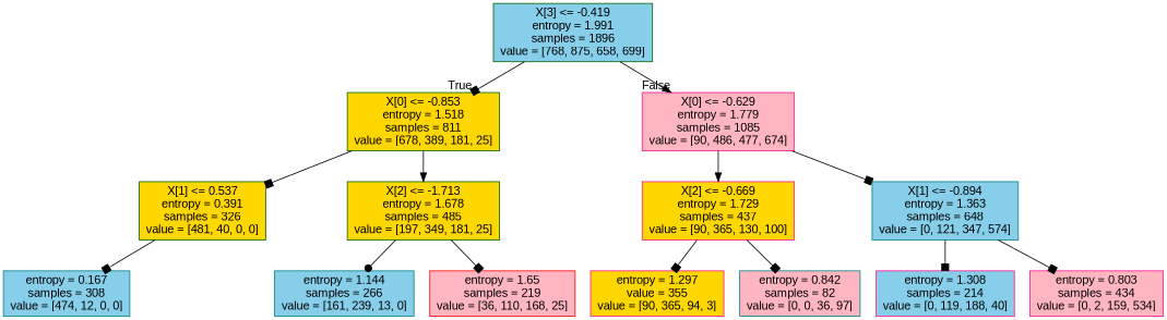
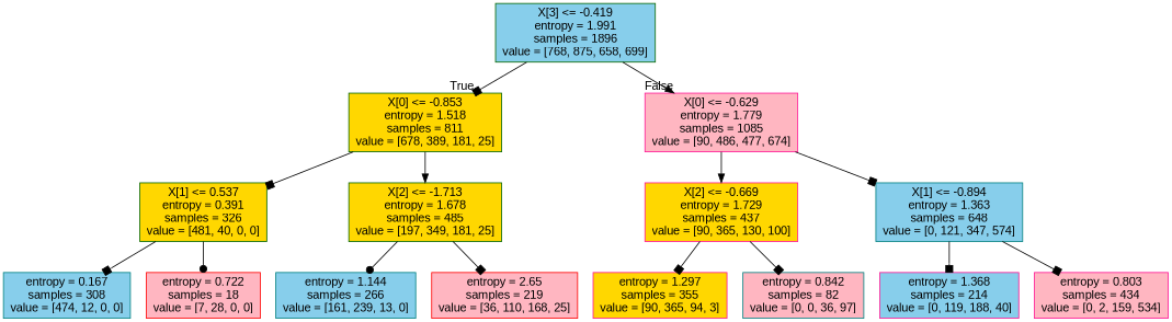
  digraph {
    fontname="Liberation Sans"
    node [color=deeppink fillcolor=skyblue fontname="Liberation Sans" shape=box style=filled]
    edge [arrowhead=box fontname="Liberation Sans"]
    n1 [color=darkgreen label="X[3] <= -0.419\nentropy = 1.991\nsamples = 1896\nvalue = [768, 875, 658, 699]"]
    n2 [color=darkgreen fillcolor=gold label="X[0] <= -0.853\nentropy = 1.518\nsamples = 811\nvalue = [678, 389, 181, 25]"]
    n3 [fillcolor=lightpink label="X[0] <= -0.629\nentropy = 1.779\nsamples = 1085\nvalue = [90, 486, 477, 674]"]
    n4 [color=darkgreen fillcolor=gold label="X[1] <= 0.537\nentropy = 0.391\nsamples = 326\nvalue = [481, 40, 0, 0]"]
    n5 [color=darkgreen fillcolor=gold label="X[2] <= -1.713\nentropy = 1.678\nsamples = 485\nvalue = [197, 349, 181, 25]"]
    n6 [fillcolor=gold label="X[2] <= -0.669\nentropy = 1.729\nsamples = 437\nvalue = [90, 365, 130, 100]"]
    n7 [color=teal label="X[1] <= -0.894\nentropy = 1.363\nsamples = 648\nvalue = [0, 121, 347, 574]"]
    n8 [color=teal label="entropy = 0.167\nsamples = 308\nvalue = [474, 12, 0, 0]"]
+   n9 [color=red fillcolor=lightpink label="entropy = 0.722\nsamples = 18\nvalue = [7, 28, 0, 0]"]
    n10 [color=teal label="entropy = 1.144\nsamples = 266\nvalue = [161, 239, 13, 0]"]
-   n11 [color=red fillcolor=lightpink label="entropy = 1.65\nsamples = 219\nvalue = [36, 110, 168, 25]"]
-   n12 [fillcolor=gold label="entropy = 1.297\nvalue = 355\nvalue = [90, 365, 94, 3]"]
+   n11 [color=red fillcolor=lightpink label="entropy = 2.65\nsamples = 219\nvalue = [36, 110, 168, 25]"]
+   n12 [fillcolor=gold label="entropy = 1.297\nsamples = 355\nvalue = [90, 365, 94, 3]"]
    n13 [color=teal fillcolor=lightpink label="entropy = 0.842\nsamples = 82\nvalue = [0, 0, 36, 97]"]
-   n14 [label="entropy = 1.308\nsamples = 214\nvalue = [0, 119, 188, 40]"]
+   n14 [label="entropy = 1.368\nsamples = 214\nvalue = [0, 119, 188, 40]"]
    n15 [fillcolor=lightpink label="entropy = 0.803\nsamples = 434\nvalue = [0, 2, 159, 534]"]
    n1 -> n2 [headlabel=True labelangle=45 labeldistance=2.5]
    n1 -> n3 [arrowhead=normal headlabel=False labelangle=-45 labeldistance=2.5]
    n2 -> n4
    n2 -> n5 [arrowhead=normal]
    n3 -> n6 [arrowhead=normal]
    n3 -> n7
    n4 -> n8
+   n4 -> n9 [arrowhead=dot]
    n5 -> n10 [arrowhead=dot]
    n5 -> n11
    n6 -> n12
    n6 -> n13
    n7 -> n14
    n7 -> n15
  }
